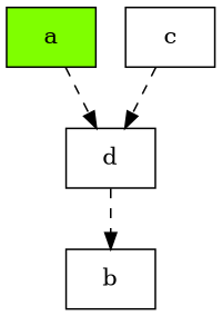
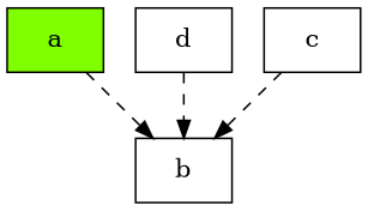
  digraph {
    node [shape=record]
    edge [style=dashed]
    a [color=black fillcolor=chartreuse style=filled]
    b
    d
    c
-   a -> d
+   a -> b
    d -> b
-   c -> d
+   c -> b
  }
